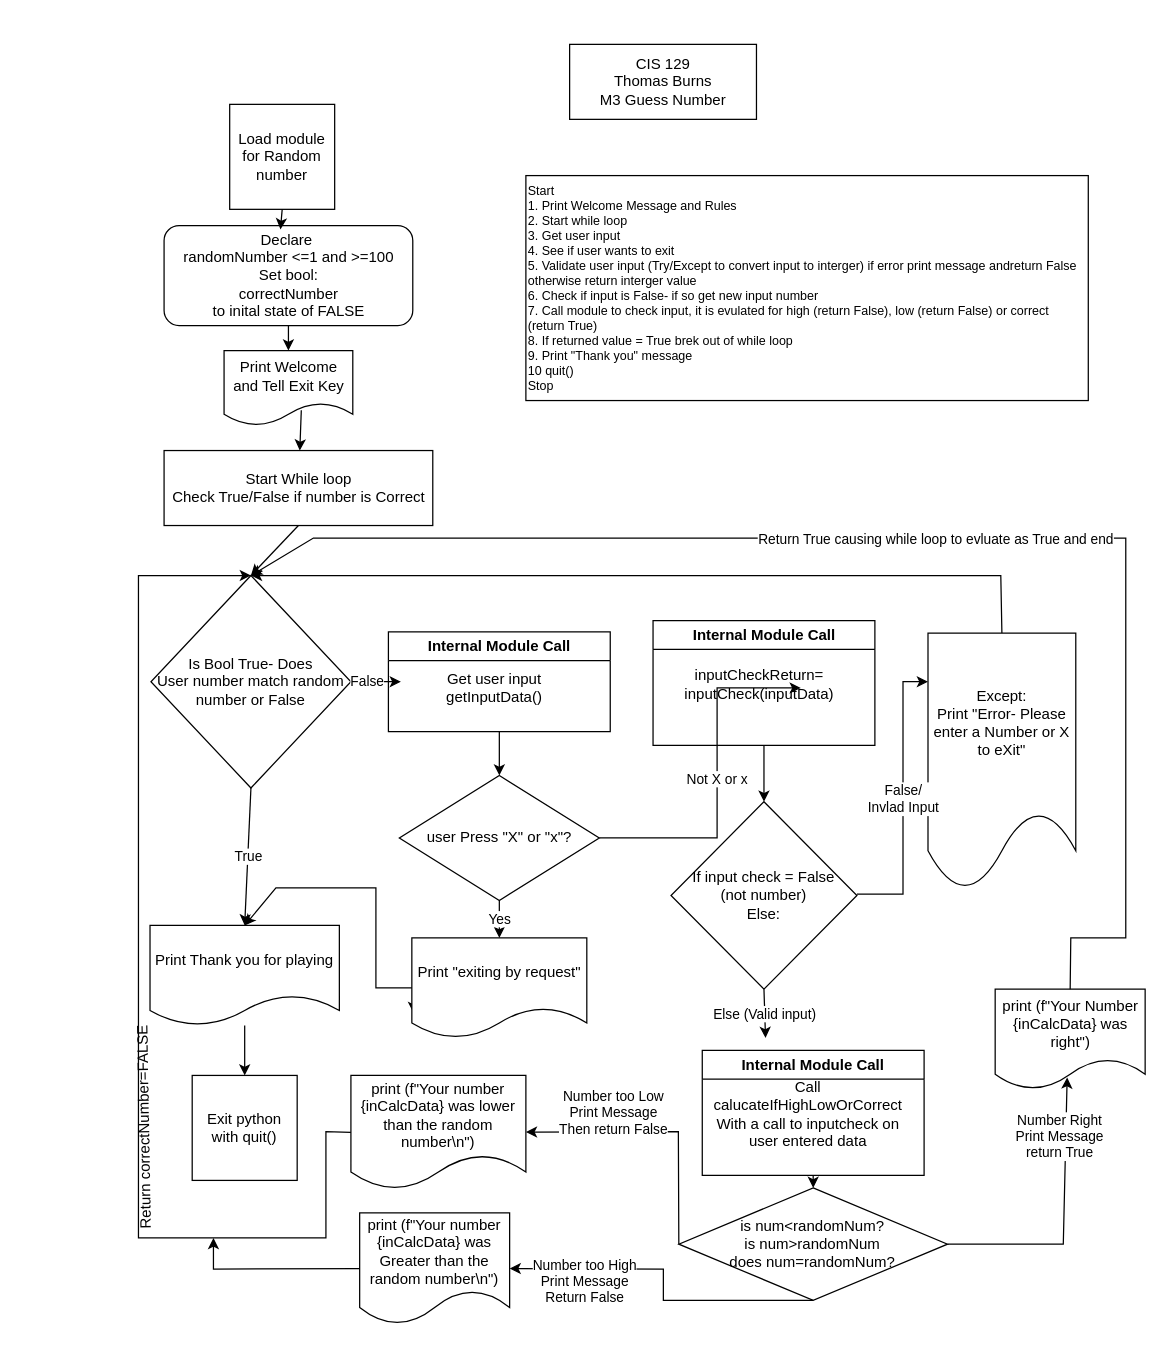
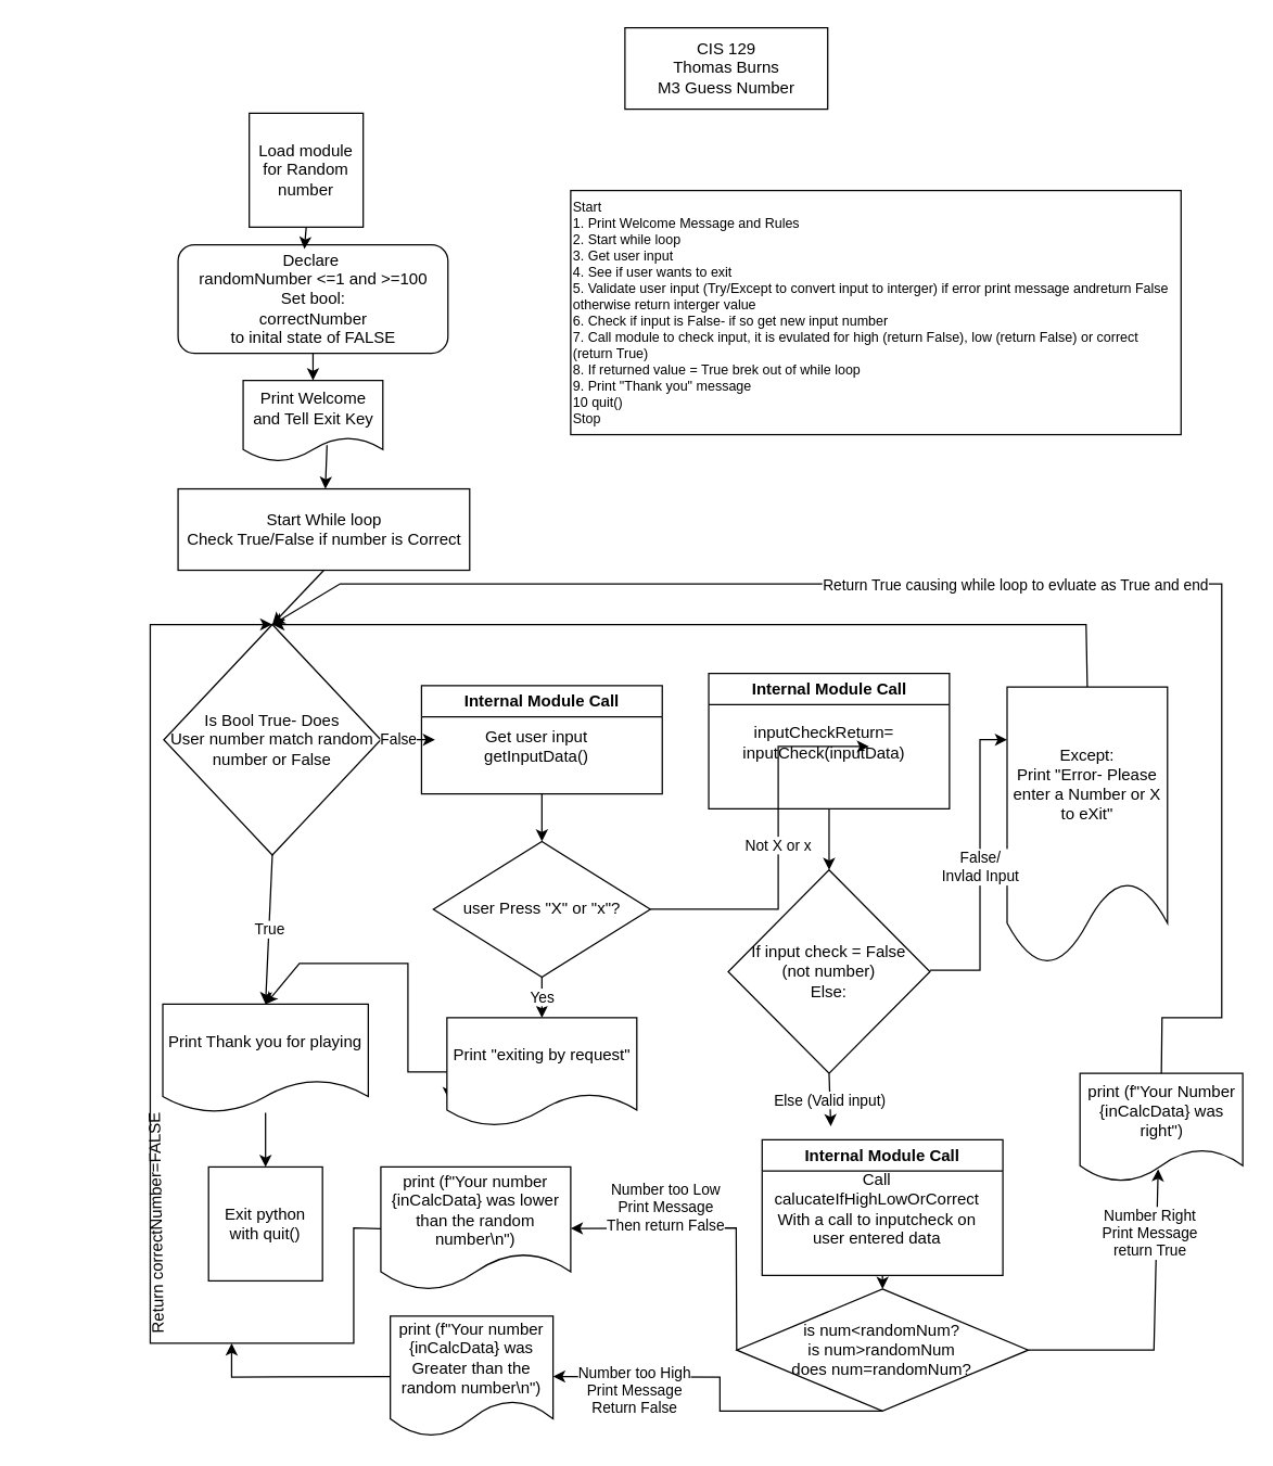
  <mxCell id="0" />
  <mxCell id="1" parent="0" />
  <mxCell id="2" value="Start While loop&lt;br&gt;Check True/False if number is Correct" style="rounded=0;whiteSpace=wrap;html=1;" parent="1" vertex="1"><mxGeometry x="130.5" y="360" width="215" height="60" as="geometry" /></mxCell>
  <mxCell id="3" value="" style="endArrow=classic;html=1;rounded=0;exitX=0.6;exitY=0.796;exitDx=0;exitDy=0;exitPerimeter=0;" parent="1" source="8" target="2" edge="1"><mxGeometry width="50" height="50" relative="1" as="geometry"><mxPoint x="250.4" y="390" as="sourcePoint" /><mxPoint x="452" y="466.02" as="targetPoint" /></mxGeometry></mxCell>
  <mxCell id="4" value="&lt;div style=&quot;border-color: var(--border-color); font-size: 10px;&quot;&gt;&lt;div style=&quot;border-color: var(--border-color);&quot;&gt;Start&lt;/div&gt;&lt;div style=&quot;border-color: var(--border-color);&quot;&gt;1. Print Welcome Message and Rules&lt;/div&gt;&lt;div style=&quot;border-color: var(--border-color);&quot;&gt;2. Start while loop&lt;/div&gt;&lt;div style=&quot;border-color: var(--border-color);&quot;&gt;3. Get user input&lt;/div&gt;&lt;div style=&quot;border-color: var(--border-color);&quot;&gt;4. See if user wants to exit&lt;/div&gt;&lt;div style=&quot;border-color: var(--border-color);&quot;&gt;5. Validate user input (Try/Except to convert input to interger) if error print message andreturn False otherwise return interger value&lt;/div&gt;&lt;div style=&quot;border-color: var(--border-color);&quot;&gt;6. Check if input is False- if so get new input number&lt;/div&gt;&lt;div style=&quot;border-color: var(--border-color);&quot;&gt;7. Call module to check input, it is evulated for high (return False), low (return False) or correct (return True)&lt;/div&gt;&lt;div style=&quot;border-color: var(--border-color);&quot;&gt;8. If returned value = True brek out of while loop&amp;nbsp;&lt;/div&gt;&lt;div style=&quot;border-color: var(--border-color);&quot;&gt;9. Print &quot;Thank you&quot; message&lt;/div&gt;&lt;div style=&quot;border-color: var(--border-color);&quot;&gt;10 quit()&lt;/div&gt;&lt;div style=&quot;border-color: var(--border-color);&quot;&gt;Stop&lt;/div&gt;&lt;/div&gt;" style="rounded=0;whiteSpace=wrap;html=1;align=left;fontSize=10;" parent="1" vertex="1"><mxGeometry x="420" y="140" width="450" height="180" as="geometry" /></mxCell>
- <mxCell id="5" value="CIS 129&lt;br style=&quot;border-color: var(--border-color);&quot;&gt;Thomas Burns&lt;br&gt;M3 Guess Number" style="rounded=0;whiteSpace=wrap;html=1;" parent="1" vertex="1"><mxGeometry x="455" y="35" width="149.5" height="60" as="geometry" /></mxCell>
+ <mxCell id="5" value="CIS 129&lt;br style=&quot;border-color: var(--border-color);&quot;&gt;Thomas Burns&lt;br&gt;M3 Guess Number" style="rounded=0;whiteSpace=wrap;html=1;" parent="1" vertex="1"><mxGeometry x="460" y="20" width="149.5" height="60" as="geometry" /></mxCell>
  <mxCell id="6" value="Load module&lt;br&gt;for Random&lt;br&gt;number" style="whiteSpace=wrap;html=1;aspect=fixed;" parent="1" vertex="1"><mxGeometry x="183" y="83" width="84" height="84" as="geometry" /></mxCell>
  <mxCell id="7" value="Declare&amp;nbsp;&lt;br&gt;randomNumber &amp;lt;=1 and &amp;gt;=100&lt;br&gt;Set bool:&lt;br&gt;correctNumber&lt;br&gt;to inital state of FALSE&lt;br&gt;" style="rounded=1;whiteSpace=wrap;html=1;" parent="1" vertex="1"><mxGeometry x="130.5" y="180" width="199" height="80" as="geometry" /></mxCell>
  <mxCell id="8" value="Print Welcome and Tell Exit Key" style="shape=document;whiteSpace=wrap;html=1;boundedLbl=1;" parent="1" vertex="1"><mxGeometry x="178.5" y="280" width="103" height="60" as="geometry" /></mxCell>
  <mxCell id="9" value="Is Bool True- Does&lt;br&gt;User number match random number or False&lt;br&gt;" style="rhombus;whiteSpace=wrap;html=1;" parent="1" vertex="1"><mxGeometry x="120" y="460" width="160" height="170" as="geometry" /></mxCell>
  <mxCell id="10" value="Print Thank you for playing" style="shape=document;whiteSpace=wrap;html=1;boundedLbl=1;" parent="1" vertex="1"><mxGeometry x="119.25" y="740" width="151.5" height="80" as="geometry" /></mxCell>
  <mxCell id="11" value="Exit python with quit()" style="whiteSpace=wrap;html=1;aspect=fixed;" parent="1" vertex="1"><mxGeometry x="153" y="860" width="84" height="84" as="geometry" /></mxCell>
  <mxCell id="12" value="True" style="endArrow=classic;html=1;rounded=0;entryX=0.5;entryY=0;entryDx=0;entryDy=0;exitX=0.5;exitY=1;exitDx=0;exitDy=0;" parent="1" source="9" target="10" edge="1"><mxGeometry width="50" height="50" relative="1" as="geometry"><mxPoint x="195" y="710" as="sourcePoint" /><mxPoint x="70" y="680" as="targetPoint" /></mxGeometry></mxCell>
  <mxCell id="13" value="" style="endArrow=classic;html=1;rounded=0;entryX=0.5;entryY=0;entryDx=0;entryDy=0;" parent="1" source="10" target="11" edge="1"><mxGeometry width="50" height="50" relative="1" as="geometry"><mxPoint x="20" y="770" as="sourcePoint" /><mxPoint x="70" y="720" as="targetPoint" /></mxGeometry></mxCell>
  <mxCell id="14" value="" style="endArrow=classic;html=1;rounded=0;entryX=0.5;entryY=0;entryDx=0;entryDy=0;exitX=0.5;exitY=1;exitDx=0;exitDy=0;" parent="1" source="7" target="8" edge="1"><mxGeometry width="50" height="50" relative="1" as="geometry"><mxPoint x="53" y="330" as="sourcePoint" /><mxPoint x="103" y="280" as="targetPoint" /></mxGeometry></mxCell>
  <mxCell id="15" value="" style="endArrow=classic;html=1;rounded=0;exitX=0.5;exitY=1;exitDx=0;exitDy=0;entryX=0.468;entryY=0.038;entryDx=0;entryDy=0;entryPerimeter=0;" parent="1" source="6" target="7" edge="1"><mxGeometry width="50" height="50" relative="1" as="geometry"><mxPoint x="443" y="390" as="sourcePoint" /><mxPoint x="493" y="340" as="targetPoint" /></mxGeometry></mxCell>
  <mxCell id="16" value="Internal Module Call" style="swimlane;whiteSpace=wrap;html=1;" parent="1" vertex="1"><mxGeometry x="310" y="505" width="177.5" height="80" as="geometry" /></mxCell>
  <mxCell id="17" value="Get user input&lt;br&gt;getInputData()" style="text;html=1;strokeColor=none;fillColor=none;align=center;verticalAlign=middle;whiteSpace=wrap;rounded=0;" parent="16" vertex="1"><mxGeometry x="30" y="30" width="110" height="30" as="geometry" /></mxCell>
  <mxCell id="18" value="" style="endArrow=classic;html=1;rounded=0;exitX=1;exitY=0.5;exitDx=0;exitDy=0;entryX=0;entryY=0.5;entryDx=0;entryDy=0;" parent="1" source="9" edge="1"><mxGeometry width="50" height="50" relative="1" as="geometry"><mxPoint x="400" y="730" as="sourcePoint" /><mxPoint x="320" y="545" as="targetPoint" /></mxGeometry></mxCell>
  <mxCell id="19" value="False" style="edgeLabel;html=1;align=center;verticalAlign=middle;resizable=0;points=[];" vertex="1" connectable="0" parent="18"><mxGeometry x="-0.392" y="1" relative="1" as="geometry"><mxPoint as="offset" /></mxGeometry></mxCell>
  <mxCell id="20" value="" style="endArrow=classic;html=1;rounded=0;" parent="1" edge="1"><mxGeometry width="50" height="50" relative="1" as="geometry"><mxPoint x="330" y="800" as="sourcePoint" /><mxPoint x="330" y="810" as="targetPoint" /></mxGeometry></mxCell>
  <mxCell id="21" value="user Press &quot;X&quot; or &quot;x&quot;?" style="rhombus;whiteSpace=wrap;html=1;" parent="1" vertex="1"><mxGeometry x="318.75" y="620" width="160" height="100" as="geometry" /></mxCell>
  <mxCell id="22" value="" style="endArrow=classic;html=1;rounded=0;exitX=0.5;exitY=1;exitDx=0;exitDy=0;entryX=0.5;entryY=0;entryDx=0;entryDy=0;" parent="1" source="16" target="21" edge="1"><mxGeometry width="50" height="50" relative="1" as="geometry"><mxPoint x="260" y="670" as="sourcePoint" /><mxPoint x="310" y="620" as="targetPoint" /></mxGeometry></mxCell>
  <mxCell id="23" value="Print &quot;exiting by request&quot;" style="shape=document;whiteSpace=wrap;html=1;boundedLbl=1;" parent="1" vertex="1"><mxGeometry x="328.75" y="750" width="140" height="80" as="geometry" /></mxCell>
  <mxCell id="24" value="Yes" style="endArrow=classic;html=1;rounded=0;exitX=0.5;exitY=1;exitDx=0;exitDy=0;entryX=0.5;entryY=0;entryDx=0;entryDy=0;" parent="1" source="21" target="23" edge="1"><mxGeometry width="50" height="50" relative="1" as="geometry"><mxPoint x="470" y="770" as="sourcePoint" /><mxPoint x="520" y="720" as="targetPoint" /></mxGeometry></mxCell>
  <mxCell id="25" value="Not X or x" style="endArrow=classic;html=1;rounded=0;exitX=1;exitY=0.5;exitDx=0;exitDy=0;" parent="1" source="21" edge="1"><mxGeometry width="50" height="50" relative="1" as="geometry"><mxPoint x="523" y="570" as="sourcePoint" /><mxPoint x="640" y="550" as="targetPoint" /><Array as="points"><mxPoint x="573" y="670" /><mxPoint x="573" y="550" /></Array></mxGeometry></mxCell>
  <mxCell id="26" value="is num&amp;lt;randomNum?&lt;br&gt;is num&amp;gt;randomNum&lt;br&gt;does num=randomNum?" style="rhombus;whiteSpace=wrap;html=1;" parent="1" vertex="1"><mxGeometry x="542.38" y="950" width="215" height="90" as="geometry" /></mxCell>
  <mxCell id="27" value="Internal Module Call" style="swimlane;whiteSpace=wrap;html=1;" parent="1" vertex="1"><mxGeometry x="561.13" y="840" width="177.5" height="100" as="geometry" /></mxCell>
  <mxCell id="28" value="Call calucateIfHighLowOrCorrect&lt;br&gt;With a call to inputcheck on user entered data" style="text;html=1;strokeColor=none;fillColor=none;align=center;verticalAlign=middle;whiteSpace=wrap;rounded=0;" parent="27" vertex="1"><mxGeometry x="30" y="31" width="110" height="39" as="geometry" /></mxCell>
  <mxCell id="29" value="Except:&lt;br&gt;Print &quot;Error- Please enter a Number or X to eXit&quot;" style="shape=document;whiteSpace=wrap;html=1;boundedLbl=1;" parent="1" vertex="1"><mxGeometry x="741.75" y="506" width="118.25" height="205" as="geometry" /></mxCell>
  <mxCell id="30" value="If input check = False &lt;br&gt;(not number)&lt;br&gt;Else:" style="rhombus;whiteSpace=wrap;html=1;" vertex="1" parent="1"><mxGeometry x="536.13" y="641" width="148.75" height="150" as="geometry" /></mxCell>
  <mxCell id="31" value="Internal Module Call" style="swimlane;whiteSpace=wrap;html=1;" vertex="1" parent="1"><mxGeometry x="521.75" y="496" width="177.5" height="100" as="geometry" /></mxCell>
  <mxCell id="32" value="inputCheckReturn= inputCheck(inputData)" style="text;html=1;strokeColor=none;fillColor=none;align=center;verticalAlign=middle;whiteSpace=wrap;rounded=0;" vertex="1" parent="31"><mxGeometry x="30" y="31" width="110" height="39" as="geometry" /></mxCell>
  <mxCell id="33" value="" style="endArrow=classic;html=1;rounded=0;entryX=0.5;entryY=0;entryDx=0;entryDy=0;exitX=0.5;exitY=1;exitDx=0;exitDy=0;" edge="1" parent="1" source="31" target="30"><mxGeometry width="50" height="50" relative="1" as="geometry"><mxPoint x="951.75" y="541" as="sourcePoint" /><mxPoint x="1001.75" y="491" as="targetPoint" /></mxGeometry></mxCell>
  <mxCell id="34" value="False/&lt;br&gt;Invlad Input" style="endArrow=classic;html=1;rounded=0;exitX=1;exitY=0.5;exitDx=0;exitDy=0;entryX=0;entryY=0.5;entryDx=0;entryDy=0;" edge="1" parent="1"><mxGeometry width="50" height="50" relative="1" as="geometry"><mxPoint x="684.88" y="715" as="sourcePoint" /><mxPoint x="741.75" y="545" as="targetPoint" /><Array as="points"><mxPoint x="721.75" y="715" /><mxPoint x="721.75" y="545" /></Array></mxGeometry></mxCell>
  <mxCell id="35" value="" style="endArrow=classic;html=1;rounded=0;exitX=0.5;exitY=0;exitDx=0;exitDy=0;entryX=0.5;entryY=0;entryDx=0;entryDy=0;" edge="1" parent="1" source="29" target="9"><mxGeometry width="50" height="50" relative="1" as="geometry"><mxPoint x="1080" y="820" as="sourcePoint" /><mxPoint x="1130" y="770" as="targetPoint" /><Array as="points"><mxPoint x="800" y="460" /><mxPoint x="610" y="460" /></Array></mxGeometry></mxCell>
  <mxCell id="36" value="Else (Valid input)" style="endArrow=classic;html=1;rounded=0;exitX=0.5;exitY=1;exitDx=0;exitDy=0;entryX=0.5;entryY=0;entryDx=0;entryDy=0;" edge="1" parent="1" source="30"><mxGeometry width="50" height="50" relative="1" as="geometry"><mxPoint x="651.75" y="1051" as="sourcePoint" /><mxPoint x="611.75" y="830" as="targetPoint" /></mxGeometry></mxCell>
  <mxCell id="37" value="" style="endArrow=classic;html=1;rounded=0;exitX=0.5;exitY=1;exitDx=0;exitDy=0;" edge="1" parent="1" source="27" target="26"><mxGeometry width="50" height="50" relative="1" as="geometry"><mxPoint x="231.13" y="1210" as="sourcePoint" /><mxPoint x="281.13" y="1160" as="targetPoint" /></mxGeometry></mxCell>
  <mxCell id="38" value="print (f&quot;Your number {inCalcData} was lower than the random number\n&quot;)" style="shape=document;whiteSpace=wrap;html=1;boundedLbl=1;" vertex="1" parent="1"><mxGeometry x="280" y="860" width="140" height="91" as="geometry" /></mxCell>
  <mxCell id="39" value="print (f&quot;Your number {inCalcData} was Greater than the random number\n&quot;)" style="shape=document;whiteSpace=wrap;html=1;boundedLbl=1;" vertex="1" parent="1"><mxGeometry x="287" y="970" width="120" height="89" as="geometry" /></mxCell>
  <mxCell id="40" value="print (f&quot;Your Number {inCalcData} was right&quot;)" style="shape=document;whiteSpace=wrap;html=1;boundedLbl=1;" vertex="1" parent="1"><mxGeometry x="795.5" y="791" width="120" height="80" as="geometry" /></mxCell>
  <mxCell id="41" value="Number too Low&lt;br&gt;Print Message&lt;br&gt;Then return False" style="endArrow=classic;html=1;rounded=0;exitX=0;exitY=0.5;exitDx=0;exitDy=0;" edge="1" parent="1" source="26" target="38"><mxGeometry x="0.339" y="-15" width="50" height="50" relative="1" as="geometry"><mxPoint x="511.13" y="1000" as="sourcePoint" /><mxPoint x="561.13" y="950" as="targetPoint" /><Array as="points"><mxPoint x="542" y="905" /></Array><mxPoint as="offset" /></mxGeometry></mxCell>
  <mxCell id="42" value="" style="endArrow=classic;html=1;rounded=0;entryX=0.5;entryY=0;entryDx=0;entryDy=0;exitX=0;exitY=0.5;exitDx=0;exitDy=0;" edge="1" parent="1" source="38" target="9"><mxGeometry width="50" height="50" relative="1" as="geometry"><mxPoint x="300" y="1080" as="sourcePoint" /><mxPoint x="350" y="1030" as="targetPoint" /><Array as="points"><mxPoint x="260" y="905" /><mxPoint x="260" y="990" /><mxPoint x="110" y="990" /><mxPoint x="110" y="750" /><mxPoint x="110" y="460" /></Array></mxGeometry></mxCell>
  <mxCell id="43" value="Number too High&lt;br&gt;Print Message&lt;br&gt;Return False" style="endArrow=classic;html=1;rounded=0;exitX=0.5;exitY=1;exitDx=0;exitDy=0;entryX=1;entryY=0.5;entryDx=0;entryDy=0;" edge="1" parent="1" source="26" target="39"><mxGeometry x="0.555" y="10" width="50" height="50" relative="1" as="geometry"><mxPoint x="741.13" y="1160" as="sourcePoint" /><mxPoint x="791.13" y="1110" as="targetPoint" /><Array as="points"><mxPoint x="530" y="1040" /><mxPoint x="530" y="1015" /></Array><mxPoint as="offset" /></mxGeometry></mxCell>
  <mxCell id="44" value="" style="endArrow=classic;html=1;rounded=0;exitX=1;exitY=0.5;exitDx=0;exitDy=0;entryX=0.48;entryY=0.883;entryDx=0;entryDy=0;entryPerimeter=0;" edge="1" parent="1" source="26" target="40"><mxGeometry width="50" height="50" relative="1" as="geometry"><mxPoint x="801.13" y="1020" as="sourcePoint" /><mxPoint x="851.13" y="970" as="targetPoint" /><Array as="points"><mxPoint x="850" y="995" /></Array></mxGeometry></mxCell>
  <mxCell id="45" value="Number Right&lt;br&gt;Print Message&lt;br&gt;return True" style="edgeLabel;html=1;align=center;verticalAlign=middle;resizable=0;points=[];" vertex="1" connectable="0" parent="44"><mxGeometry x="-0.033" y="4" relative="1" as="geometry"><mxPoint y="-70" as="offset" /></mxGeometry></mxCell>
  <mxCell id="46" value="" style="endArrow=classic;html=1;rounded=0;exitX=0;exitY=0.5;exitDx=0;exitDy=0;entryX=0.5;entryY=0;entryDx=0;entryDy=0;" edge="1" parent="1" source="23" target="10"><mxGeometry width="50" height="50" relative="1" as="geometry"><mxPoint x="280" y="950" as="sourcePoint" /><mxPoint x="330" y="900" as="targetPoint" /><Array as="points"><mxPoint x="300" y="790" /><mxPoint x="300" y="710" /><mxPoint x="220" y="710" /></Array></mxGeometry></mxCell>
  <mxCell id="47" value="" style="endArrow=classic;html=1;rounded=0;exitX=0.5;exitY=1;exitDx=0;exitDy=0;entryX=0.5;entryY=0;entryDx=0;entryDy=0;" edge="1" parent="1" source="2" target="9"><mxGeometry width="50" height="50" relative="1" as="geometry"><mxPoint x="480" y="820" as="sourcePoint" /><mxPoint x="530" y="770" as="targetPoint" /></mxGeometry></mxCell>
  <mxCell id="48" value="Return correctNumber=FALSE" style="text;html=1;align=center;verticalAlign=middle;resizable=0;points=[];autosize=1;strokeColor=none;fillColor=none;rotation=-91;" vertex="1" parent="1"><mxGeometry x="20" y="887" width="190" height="30" as="geometry" /></mxCell>
  <mxCell id="49" value="" style="endArrow=classic;html=1;rounded=0;exitX=0.5;exitY=0;exitDx=0;exitDy=0;entryX=0.5;entryY=0;entryDx=0;entryDy=0;" edge="1" parent="1" source="40" target="9"><mxGeometry width="50" height="50" relative="1" as="geometry"><mxPoint x="480" y="760" as="sourcePoint" /><mxPoint x="530" y="710" as="targetPoint" /><Array as="points"><mxPoint x="856" y="750" /><mxPoint x="900" y="750" /><mxPoint x="900" y="430" /><mxPoint x="250" y="430" /></Array></mxGeometry></mxCell>
  <mxCell id="50" value="Return True causing while loop to evluate as True and end" style="edgeLabel;html=1;align=center;verticalAlign=middle;resizable=0;points=[];" vertex="1" connectable="0" parent="49"><mxGeometry x="0.003" relative="1" as="geometry"><mxPoint as="offset" /></mxGeometry></mxCell>
  <mxCell id="51" value="" style="endArrow=classic;html=1;rounded=0;exitX=0;exitY=0.5;exitDx=0;exitDy=0;" edge="1" parent="1" source="39"><mxGeometry width="50" height="50" relative="1" as="geometry"><mxPoint x="520" y="1050" as="sourcePoint" /><mxPoint x="170" y="990" as="targetPoint" /><Array as="points"><mxPoint x="170" y="1015" /></Array></mxGeometry></mxCell>
